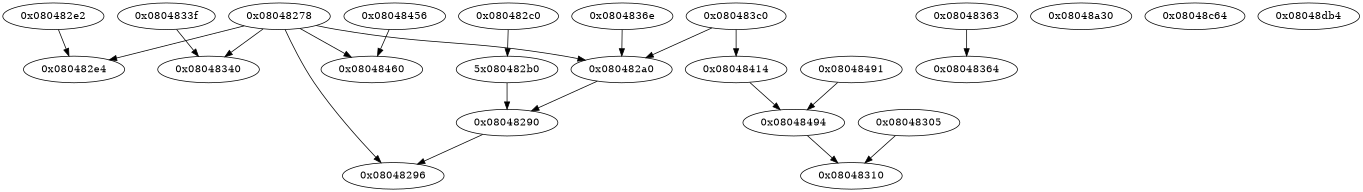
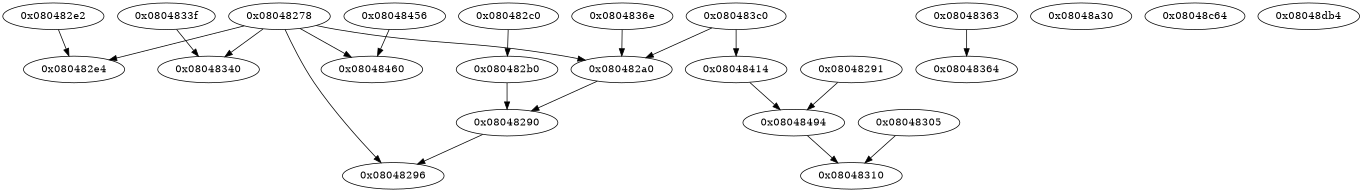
  digraph {
    n1 [label="0x08048278"]
    n2 [label="0x08048296"]
    n3 [label="0x080482a0"]
    n4 [label="0x080482e4"]
    n5 [label="0x08048340"]
    n6 [label="0x08048460"]
    n7 [label="0x08048290"]
-   n8 [label="5x080482b0"]
+   n8 [label="0x080482b0"]
    n9 [label="0x080482c0"]
    n10 [label="0x080482e2"]
    n11 [label="0x08048305"]
    n12 [label="0x08048310"]
    n13 [label="0x0804833f"]
    n14 [label="0x08048363"]
    n15 [label="0x08048364"]
    n16 [label="0x0804836e"]
    n17 [label="0x080483c0"]
    n18 [label="0x08048414"]
    n19 [label="0x08048494"]
    n20 [label="0x08048456"]
-   n21 [label="0x08048491"]
+   n21 [label="0x08048291"]
    n22 [label="0x08048a30"]
    n23 [label="0x08048c64"]
    n24 [label="0x08048db4"]
    n1 -> n2
    n1 -> n3
    n1 -> n4
    n1 -> n5
    n1 -> n6
    n3 -> n7
    n7 -> n2
    n8 -> n7
    n9 -> n8
    n10 -> n4
    n11 -> n12
    n13 -> n5
    n14 -> n15
    n16 -> n3
    n17 -> n3
    n17 -> n18
    n18 -> n19
    n19 -> n12
    n20 -> n6
    n21 -> n19
  }
